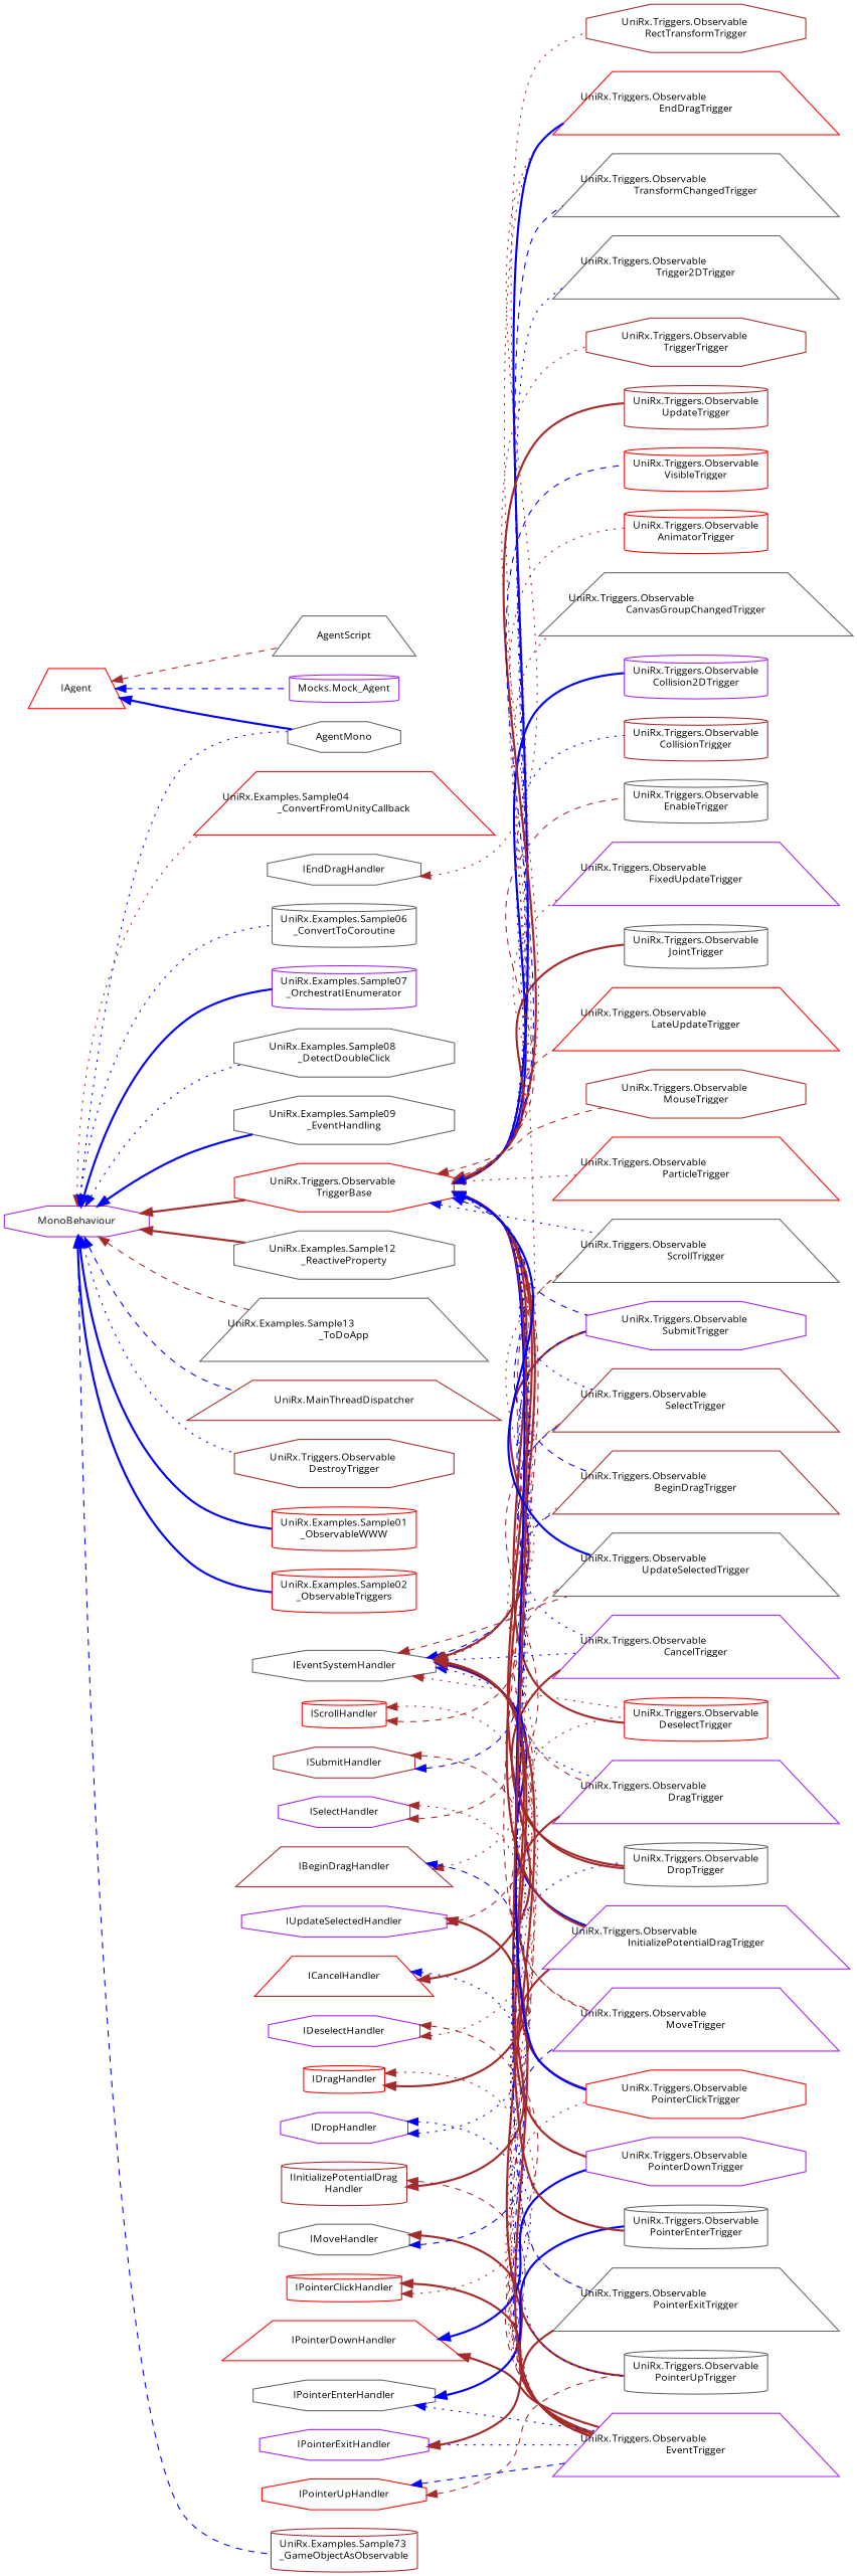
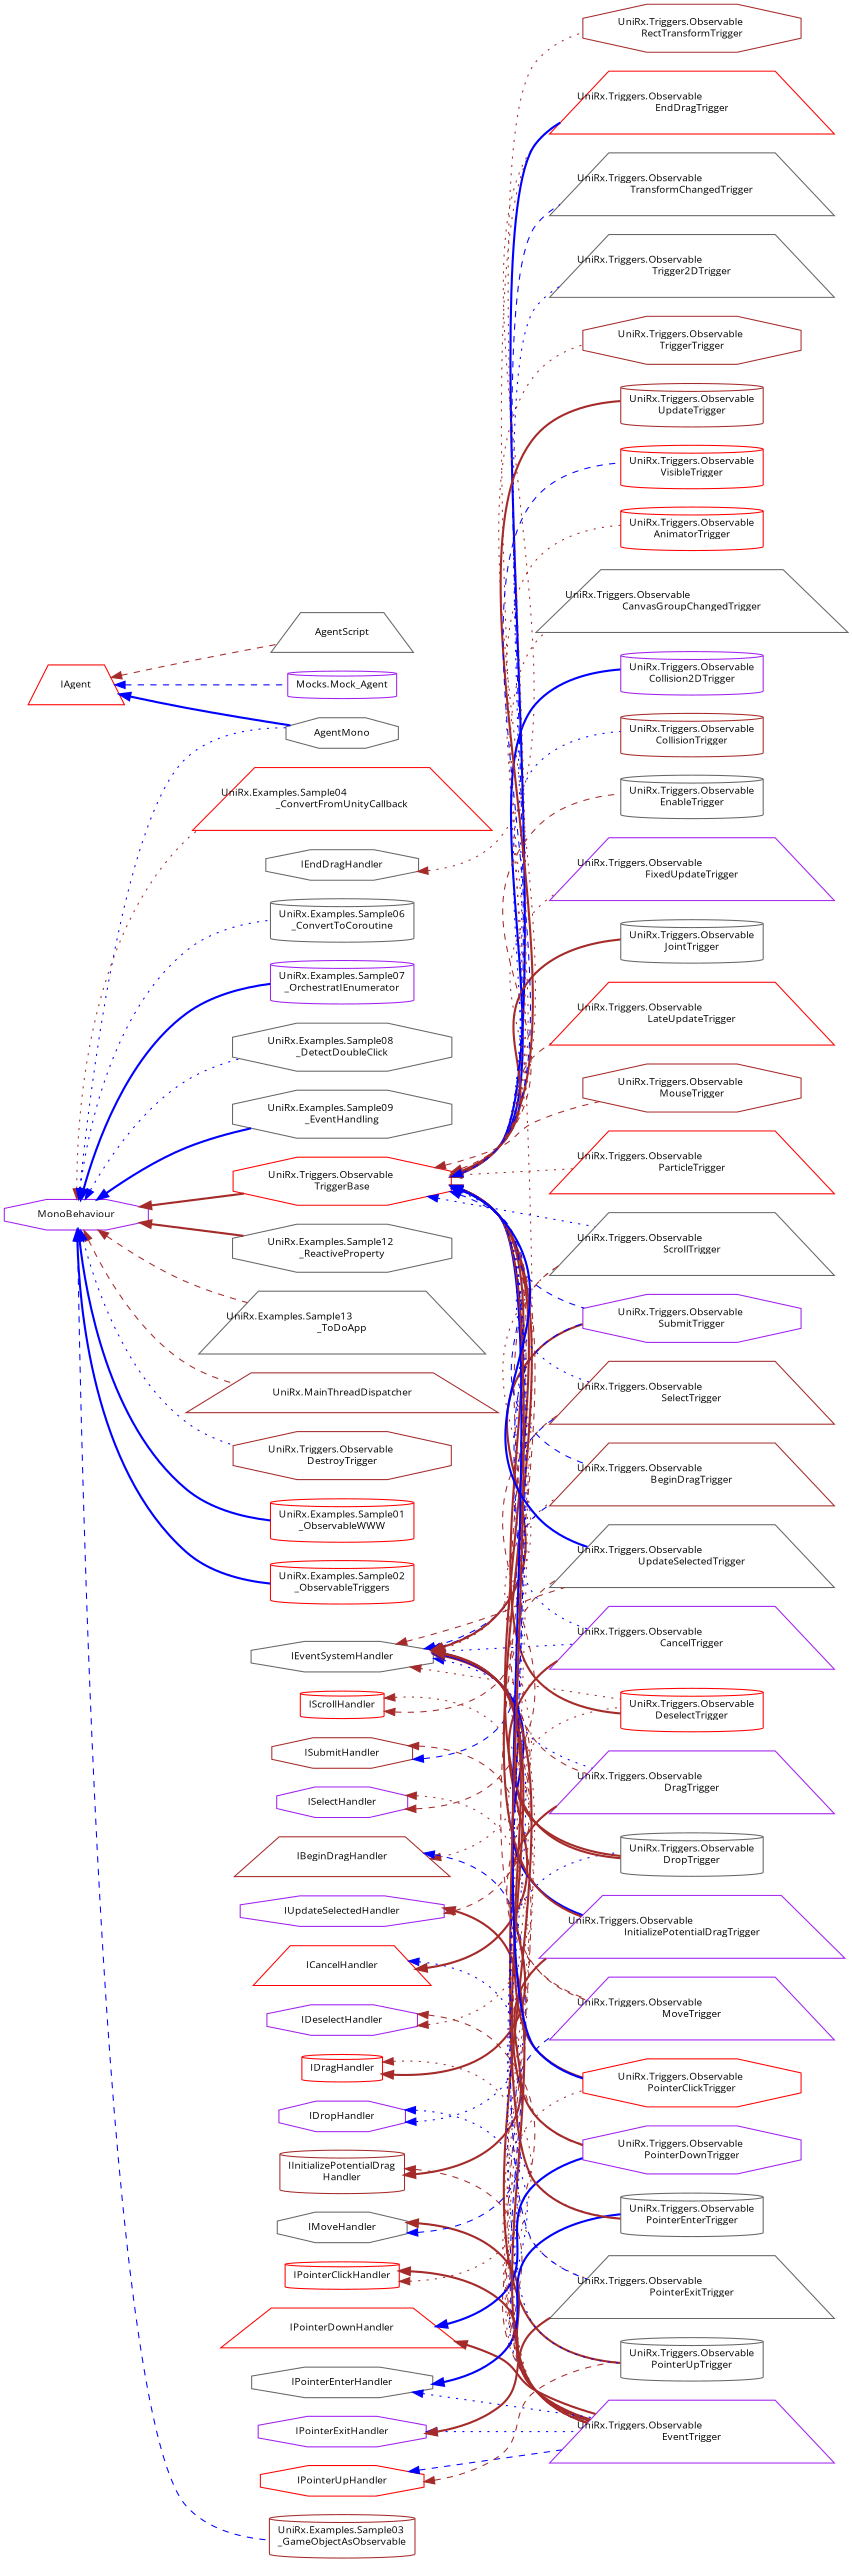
  digraph {
    fontname="Open Sans"
    rankdir=LR
    node [color=gray40 fillcolor=white fontname="Open Sans" fontsize=10 shape=trapezium style=filled]
    edge [color=brown dir=back fontname="Open Sans" fontsize=10 labelfontname=Helvetica labelfontsize=10 style=dotted]
    n1 [color=red height=0.2 label=IAgent width=0.4]
    n2 [height=0.2 label=AgentMono shape=octagon width=0.4]
    n3 [height=0.2 label=AgentScript width=0.4]
    n4 [color=purple height=0.2 label="Mocks.Mock_Agent" shape=cylinder width=0.4]
    n5 [color=brown height=0.2 label=IBeginDragHandler width=0.4]
    n6 [color=brown height=0.2 label="UniRx.Triggers.Observable\lBeginDragTrigger" width=0.4]
    n7 [color=purple height=0.2 label="UniRx.Triggers.Observable\lEventTrigger" width=0.4]
    n8 [color=red height=0.2 label=ICancelHandler width=0.4]
    n9 [color=purple height=0.2 label="UniRx.Triggers.Observable\lCancelTrigger" width=0.4]
    n10 [color=purple height=0.2 label=IDeselectHandler shape=octagon width=0.4]
    n11 [color=red height=0.2 label="UniRx.Triggers.Observable\lDeselectTrigger" shape=cylinder width=0.4]
    n12 [color=red height=0.2 label=IDragHandler shape=cylinder width=0.4]
    n13 [color=purple height=0.2 label="UniRx.Triggers.Observable\lDragTrigger" width=0.4]
    n14 [color=purple height=0.2 label=IDropHandler shape=octagon width=0.4]
    n15 [height=0.2 label="UniRx.Triggers.Observable\lDropTrigger" shape=cylinder width=0.4]
    n16 [height=0.2 label=IEndDragHandler shape=octagon width=0.4]
    n17 [color=red height=0.2 label="UniRx.Triggers.Observable\lEndDragTrigger" width=0.4]
    n18 [height=0.2 label=IEventSystemHandler shape=octagon width=0.4]
    n19 [color=purple height=0.2 label="UniRx.Triggers.Observable\lInitializePotentialDragTrigger" width=0.4]
    n20 [color=purple height=0.2 label="UniRx.Triggers.Observable\lMoveTrigger" width=0.4]
    n21 [color=red height=0.2 label="UniRx.Triggers.Observable\lPointerClickTrigger" shape=octagon width=0.4]
    n22 [color=purple height=0.2 label="UniRx.Triggers.Observable\lPointerDownTrigger" shape=octagon width=0.4]
    n23 [height=0.2 label="UniRx.Triggers.Observable\lPointerEnterTrigger" shape=cylinder width=0.4]
    n24 [height=0.2 label="UniRx.Triggers.Observable\lPointerExitTrigger" width=0.4]
    n25 [height=0.2 label="UniRx.Triggers.Observable\lPointerUpTrigger" shape=cylinder width=0.4]
    n26 [height=0.2 label="UniRx.Triggers.Observable\lScrollTrigger" width=0.4]
    n27 [color=brown height=0.2 label="UniRx.Triggers.Observable\lSelectTrigger" width=0.4]
    n28 [color=purple height=0.2 label="UniRx.Triggers.Observable\lSubmitTrigger" shape=octagon width=0.4]
    n29 [height=0.2 label="UniRx.Triggers.Observable\lUpdateSelectedTrigger" width=0.4]
    n30 [color=brown height=0.2 label="IInitializePotentialDrag\lHandler" shape=cylinder width=0.4]
    n31 [height=0.2 label=IMoveHandler shape=octagon width=0.4]
    n32 [color=red height=0.2 label=IPointerClickHandler shape=cylinder width=0.4]
    n33 [color=red height=0.2 label=IPointerDownHandler width=0.4]
    n34 [height=0.2 label=IPointerEnterHandler shape=octagon width=0.4]
    n35 [color=purple height=0.2 label=IPointerExitHandler shape=octagon width=0.4]
    n36 [color=red height=0.2 label=IPointerUpHandler shape=octagon width=0.4]
    n37 [color=red height=0.2 label=IScrollHandler shape=cylinder width=0.4]
    n38 [color=purple height=0.2 label=ISelectHandler shape=octagon width=0.4]
    n39 [color=brown height=0.2 label=ISubmitHandler shape=octagon width=0.4]
    n40 [color=purple height=0.2 label=IUpdateSelectedHandler shape=octagon width=0.4]
    n41 [color=purple height=0.2 label=MonoBehaviour shape=octagon width=0.4]
    n42 [color=red height=0.2 label="UniRx.Examples.Sample01\l_ObservableWWW" shape=cylinder width=0.4]
    n43 [color=red height=0.2 label="UniRx.Examples.Sample02\l_ObservableTriggers" shape=cylinder width=0.4]
-   n44 [color=brown height=0.2 label="UniRx.Examples.Sample73\l_GameObjectAsObservable" shape=cylinder width=0.4]
+   n44 [color=brown height=0.2 label="UniRx.Examples.Sample03\l_GameObjectAsObservable" shape=cylinder width=0.4]
    n45 [color=red height=0.2 label="UniRx.Examples.Sample04\l_ConvertFromUnityCallback" width=0.4]
    n46 [height=0.2 label="UniRx.Examples.Sample06\l_ConvertToCoroutine" shape=cylinder width=0.4]
    n47 [color=purple height=0.2 label="UniRx.Examples.Sample07\l_OrchestratIEnumerator" shape=cylinder width=0.4]
    n48 [height=0.2 label="UniRx.Examples.Sample08\l_DetectDoubleClick" shape=octagon width=0.4]
    n49 [height=0.2 label="UniRx.Examples.Sample09\l_EventHandling" shape=octagon width=0.4]
    n50 [height=0.2 label="UniRx.Examples.Sample12\l_ReactiveProperty" shape=octagon width=0.4]
    n51 [height=0.2 label="UniRx.Examples.Sample13\l_ToDoApp" width=0.4]
    n52 [color=brown height=0.2 label="UniRx.MainThreadDispatcher" width=0.4]
    n53 [color=brown height=0.2 label="UniRx.Triggers.Observable\lDestroyTrigger" shape=octagon width=0.4]
    n54 [color=red height=0.2 label="UniRx.Triggers.Observable\lTriggerBase" shape=octagon width=0.4]
    n55 [color=red height=0.2 label="UniRx.Triggers.Observable\lAnimatorTrigger" shape=cylinder width=0.4]
    n56 [height=0.2 label="UniRx.Triggers.Observable\lCanvasGroupChangedTrigger" width=0.4]
    n57 [color=purple height=0.2 label="UniRx.Triggers.Observable\lCollision2DTrigger" shape=cylinder width=0.4]
    n58 [color=brown height=0.2 label="UniRx.Triggers.Observable\lCollisionTrigger" shape=cylinder width=0.4]
    n59 [height=0.2 label="UniRx.Triggers.Observable\lEnableTrigger" shape=cylinder width=0.4]
    n60 [color=purple height=0.2 label="UniRx.Triggers.Observable\lFixedUpdateTrigger" width=0.4]
    n61 [height=0.2 label="UniRx.Triggers.Observable\lJointTrigger" shape=cylinder width=0.4]
    n62 [color=red height=0.2 label="UniRx.Triggers.Observable\lLateUpdateTrigger" width=0.4]
    n63 [color=brown height=0.2 label="UniRx.Triggers.Observable\lMouseTrigger" shape=octagon width=0.4]
    n64 [color=red height=0.2 label="UniRx.Triggers.Observable\lParticleTrigger" width=0.4]
    n65 [color=brown height=0.2 label="UniRx.Triggers.Observable\lRectTransformTrigger" shape=octagon width=0.4]
    n66 [height=0.2 label="UniRx.Triggers.Observable\lTransformChangedTrigger" width=0.4]
    n67 [height=0.2 label="UniRx.Triggers.Observable\lTrigger2DTrigger" width=0.4]
    n68 [color=brown height=0.2 label="UniRx.Triggers.Observable\lTriggerTrigger" shape=octagon width=0.4]
    n69 [color=brown height=0.2 label="UniRx.Triggers.Observable\lUpdateTrigger" shape=cylinder width=0.4]
    n70 [color=red height=0.2 label="UniRx.Triggers.Observable\lVisibleTrigger" shape=cylinder width=0.4]
    n1 -> n2 [color=blue style=bold]
    n1 -> n3 [style=dashed]
    n1 -> n4 [color=blue style=dashed]
    n5 -> n6
    n5 -> n7 [color=blue style=dashed]
    n8 -> n7 [color=blue]
    n8 -> n9 [style=bold]
    n10 -> n7 [style=dashed]
    n10 -> n11
    n12 -> n7
    n12 -> n13 [style=bold]
    n14 -> n7 [color=blue]
    n14 -> n15 [color=blue]
    n16 -> n17
    n18 -> n6 [color=blue style=dashed]
    n18 -> n7
    n18 -> n9 [color=blue]
    n18 -> n11
    n18 -> n13 [color=blue]
    n18 -> n15 [style=bold]
    n18 -> n17
    n18 -> n19 [color=blue style=bold]
    n18 -> n20 [style=dashed]
    n18 -> n21 [style=bold]
    n18 -> n22 [style=bold]
    n18 -> n23 [color=blue]
    n18 -> n24
    n18 -> n25 [style=bold]
    n18 -> n26
    n18 -> n27 [color=blue style=dashed]
    n18 -> n28 [style=bold]
    n18 -> n29 [style=dashed]
    n30 -> n7 [style=dashed]
    n30 -> n19 [style=bold]
    n31 -> n7 [style=bold]
    n31 -> n20 [color=blue style=dashed]
    n32 -> n7 [style=bold]
    n32 -> n21
    n33 -> n7 [style=bold]
    n33 -> n22 [color=blue style=bold]
    n34 -> n7 [color=blue]
    n34 -> n23 [color=blue style=bold]
    n35 -> n7 [color=blue]
    n35 -> n24 [style=bold]
    n36 -> n7 [color=blue style=dashed]
    n36 -> n25 [style=dashed]
    n37 -> n7
    n37 -> n26 [style=dashed]
    n38 -> n7
    n38 -> n27 [style=dashed]
    n39 -> n7 [style=dashed]
    n39 -> n28 [color=blue style=dashed]
    n40 -> n7 [style=bold]
    n40 -> n29 [style=dashed]
    n41 -> n2 [color=blue]
    n41 -> n42 [color=blue style=bold]
    n41 -> n43 [color=blue style=bold]
    n41 -> n44 [color=blue style=dashed]
    n41 -> n45
    n41 -> n46 [color=blue]
    n41 -> n47 [color=blue style=bold]
    n41 -> n48 [color=blue]
    n41 -> n49 [color=blue style=bold]
    n41 -> n50 [style=bold]
    n41 -> n51 [style=dashed]
-   n41 -> n52 [color=blue style=dashed]
+   n41 -> n52 [style=dashed]
    n41 -> n53 [color=blue]
    n41 -> n54 [style=bold]
    n54 -> n6 [color=blue style=dashed]
    n54 -> n7
    n54 -> n9 [color=blue]
    n54 -> n11 [style=bold]
    n54 -> n13 [style=dashed]
    n54 -> n15 [style=bold]
    n54 -> n17 [color=blue style=bold]
    n54 -> n19 [style=bold]
    n54 -> n20 [style=dashed]
    n54 -> n21 [color=blue style=bold]
    n54 -> n22 [style=dashed]
    n54 -> n23 [style=bold]
    n54 -> n24 [color=blue style=dashed]
    n54 -> n25 [color=blue]
    n54 -> n26 [color=blue]
    n54 -> n27 [color=blue]
    n54 -> n28 [color=blue style=dashed]
    n54 -> n29 [color=blue style=bold]
    n54 -> n55
    n54 -> n56
    n54 -> n57 [color=blue style=bold]
    n54 -> n58 [color=blue]
    n54 -> n59 [style=dashed]
    n54 -> n60
    n54 -> n61 [style=bold]
    n54 -> n62 [style=dashed]
    n54 -> n63 [style=dashed]
    n54 -> n64
    n54 -> n65
    n54 -> n66 [color=blue style=dashed]
    n54 -> n67 [color=blue]
    n54 -> n68
    n54 -> n69 [style=bold]
    n54 -> n70 [color=blue style=dashed]
  }
